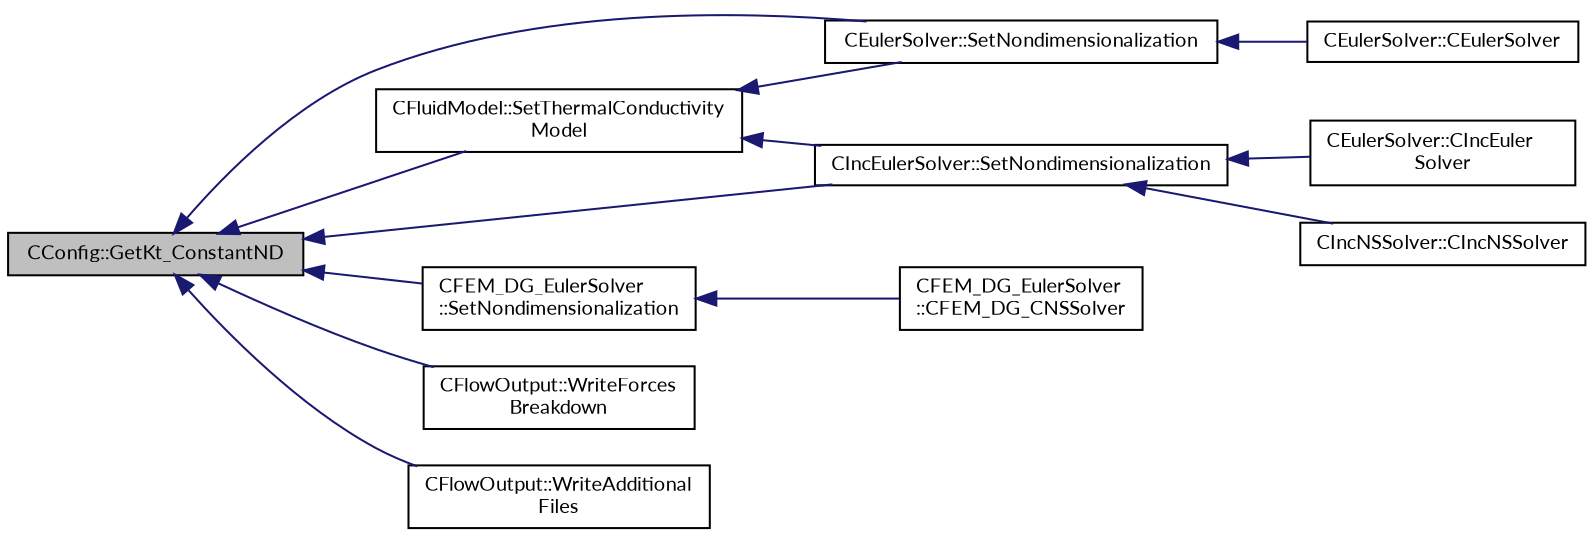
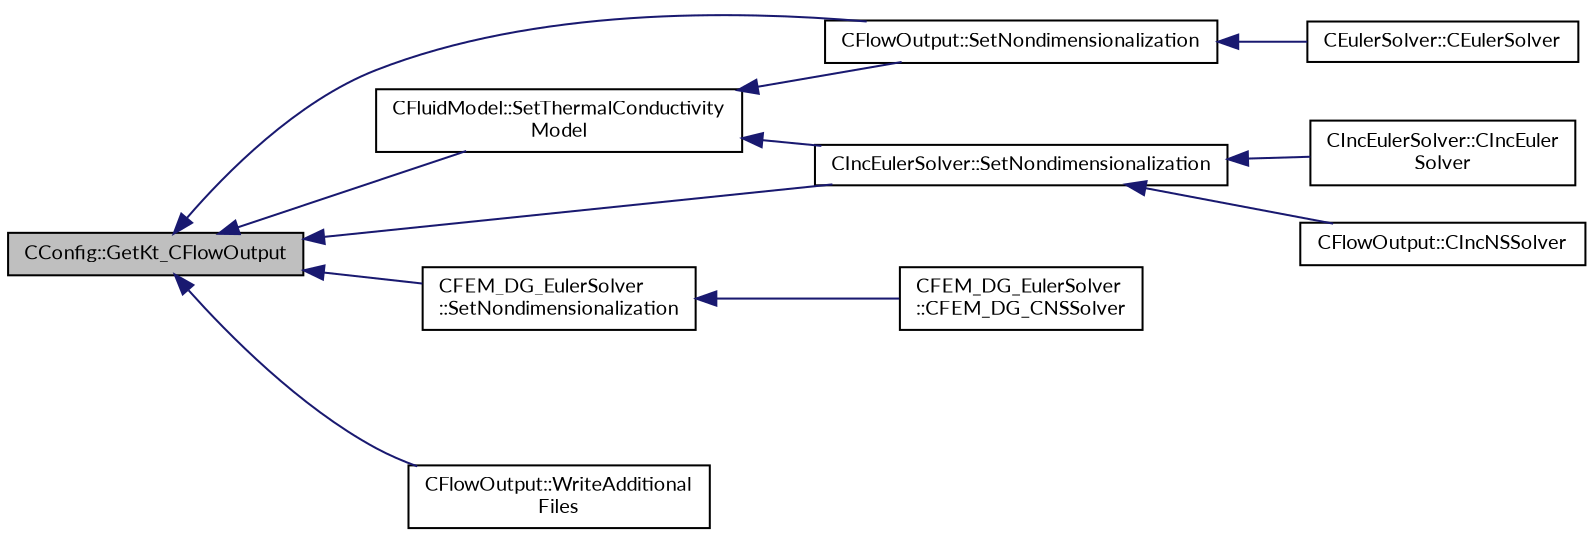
  digraph {
    fontname=Lato
    rankdir=LR
    node [color=black fillcolor=white fontname=Lato fontsize=10 shape=record style=filled]
    edge [color=midnightblue dir=back fontname=Lato fontsize=10 labelfontname=Helvetica labelfontsize=10 style=solid]
-   n1 [fillcolor=grey75 fontcolor=black height=0.2 label="CConfig::GetKt_ConstantND" width=0.4]
+   n1 [fillcolor=grey75 fontcolor=black height=0.2 label="CConfig::GetKt_CFlowOutput" width=0.4]
    n2 [height=0.2 label="CFluidModel::SetThermalConductivity\lModel" width=0.4]
-   n3 [height=0.2 label="CEulerSolver::SetNondimensionalization" width=0.4]
+   n3 [height=0.2 label="CFlowOutput::SetNondimensionalization" width=0.4]
    n4 [height=0.2 label="CFEM_DG_EulerSolver\l::SetNondimensionalization" width=0.4]
    n5 [height=0.2 label="CIncEulerSolver::SetNondimensionalization" width=0.4]
-   n6 [height=0.2 label="CFlowOutput::WriteForces\lBreakdown" width=0.4]
    n7 [height=0.2 label="CFlowOutput::WriteAdditional\lFiles" width=0.4]
    n8 [height=0.2 label="CEulerSolver::CEulerSolver" width=0.4]
    n9 [height=0.2 label="CFEM_DG_EulerSolver\l::CFEM_DG_CNSSolver" width=0.4]
-   n10 [height=0.2 label="CEulerSolver::CIncEuler\lSolver" width=0.4]
-   n11 [height=0.2 label="CIncNSSolver::CIncNSSolver" width=0.4]
+   n10 [height=0.2 label="CIncEulerSolver::CIncEuler\lSolver" width=0.4]
+   n11 [height=0.2 label="CFlowOutput::CIncNSSolver" width=0.4]
    n1 -> n2
    n1 -> n3
    n1 -> n4
    n1 -> n5
-   n1 -> n6
    n1 -> n7
    n2 -> n3
    n2 -> n5
    n3 -> n8
    n4 -> n9
    n5 -> n10
    n5 -> n11
  }
